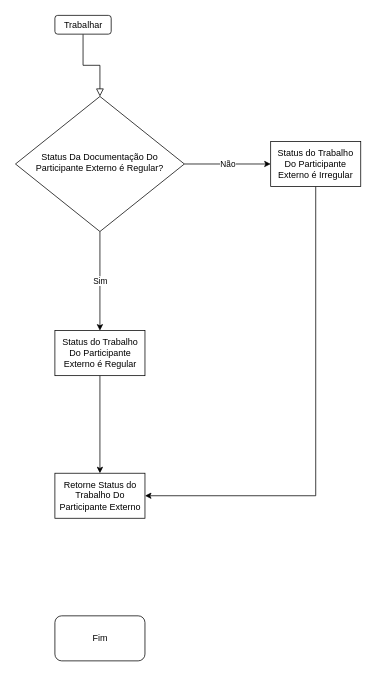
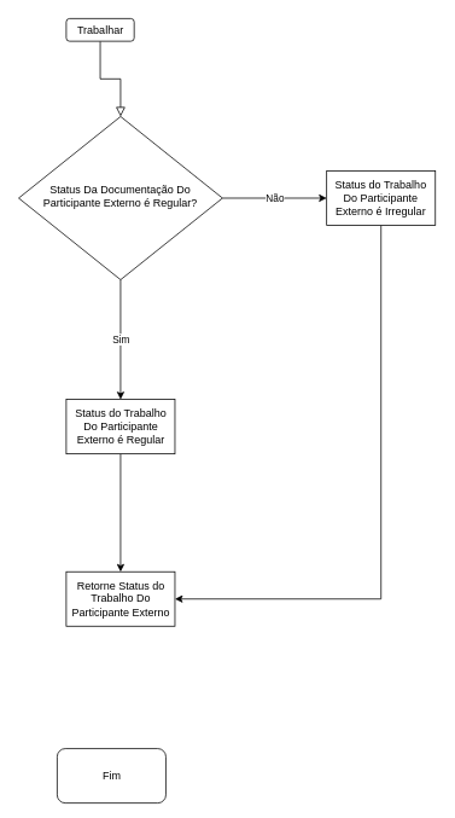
  <mxCell id="0" />
  <mxCell id="1" parent="0" />
  <mxCell id="2" value="" style="rounded=0;html=1;jettySize=auto;orthogonalLoop=1;fontSize=11;endArrow=block;endFill=0;endSize=8;strokeWidth=1;shadow=0;labelBackgroundColor=none;edgeStyle=orthogonalEdgeStyle;" parent="1" source="3" target="6" edge="1"><mxGeometry relative="1" as="geometry" /></mxCell>
  <mxCell id="3" value="Trabalhar" style="rounded=1;whiteSpace=wrap;html=1;fontSize=12;glass=0;strokeWidth=1;shadow=0;" parent="1" vertex="1"><mxGeometry x="72.5" y="20" width="75" height="25" as="geometry" /></mxCell>
  <mxCell id="4" value="Não" style="edgeStyle=orthogonalEdgeStyle;rounded=0;orthogonalLoop=1;jettySize=auto;html=1;" parent="1" source="6" target="8" edge="1"><mxGeometry relative="1" as="geometry" /></mxCell>
  <mxCell id="5" value="Sim" style="edgeStyle=orthogonalEdgeStyle;rounded=0;orthogonalLoop=1;jettySize=auto;html=1;" parent="1" source="6" target="10" edge="1"><mxGeometry relative="1" as="geometry" /></mxCell>
  <mxCell id="6" value="Status Da Documentação Do Participante Externo é Regular?" style="rhombus;whiteSpace=wrap;html=1;shadow=0;fontFamily=Helvetica;fontSize=12;align=center;strokeWidth=1;spacing=6;spacingTop=-4;" parent="1" vertex="1"><mxGeometry y="128" width="225" height="180" as="geometry" x="20" /></mxCell>
  <mxCell id="7" style="edgeStyle=orthogonalEdgeStyle;rounded=0;orthogonalLoop=1;jettySize=auto;html=1;entryX=1;entryY=0.5;entryDx=0;entryDy=0;exitX=0.5;exitY=1;exitDx=0;exitDy=0;" edge="1" parent="1" source="8" target="11"><mxGeometry relative="1" as="geometry" /></mxCell>
  <mxCell id="8" value="Status do Trabalho Do Participante Externo é Irregular" style="rounded=0;whiteSpace=wrap;html=1;" parent="1" vertex="1"><mxGeometry x="360" y="188" width="120" height="60" as="geometry" /></mxCell>
  <mxCell id="9" style="edgeStyle=orthogonalEdgeStyle;rounded=0;orthogonalLoop=1;jettySize=auto;html=1;entryX=0.5;entryY=0;entryDx=0;entryDy=0;" edge="1" parent="1" source="10" target="11"><mxGeometry relative="1" as="geometry" /></mxCell>
  <mxCell id="10" value="Status do Trabalho Do Participante Externo é Regular" style="rounded=0;whiteSpace=wrap;html=1;" parent="1" vertex="1"><mxGeometry x="72.5" y="440" width="120" height="60" as="geometry" /></mxCell>
  <mxCell id="11" value="Retorne Status do Trabalho Do Participante Externo" style="whiteSpace=wrap;html=1;" vertex="1" parent="1"><mxGeometry x="72.5" y="630" width="120" height="60" as="geometry" /></mxCell>
- <mxCell id="12" value="Fim" style="rounded=1;whiteSpace=wrap;html=1;" vertex="1" parent="1"><mxGeometry x="72.5" y="820" width="120" height="60" as="geometry" /></mxCell>
+ <mxCell id="12" value="Fim" style="rounded=1;whiteSpace=wrap;html=1;" vertex="1" parent="1"><mxGeometry x="62.5" y="825" width="120" height="60" as="geometry" /></mxCell>
